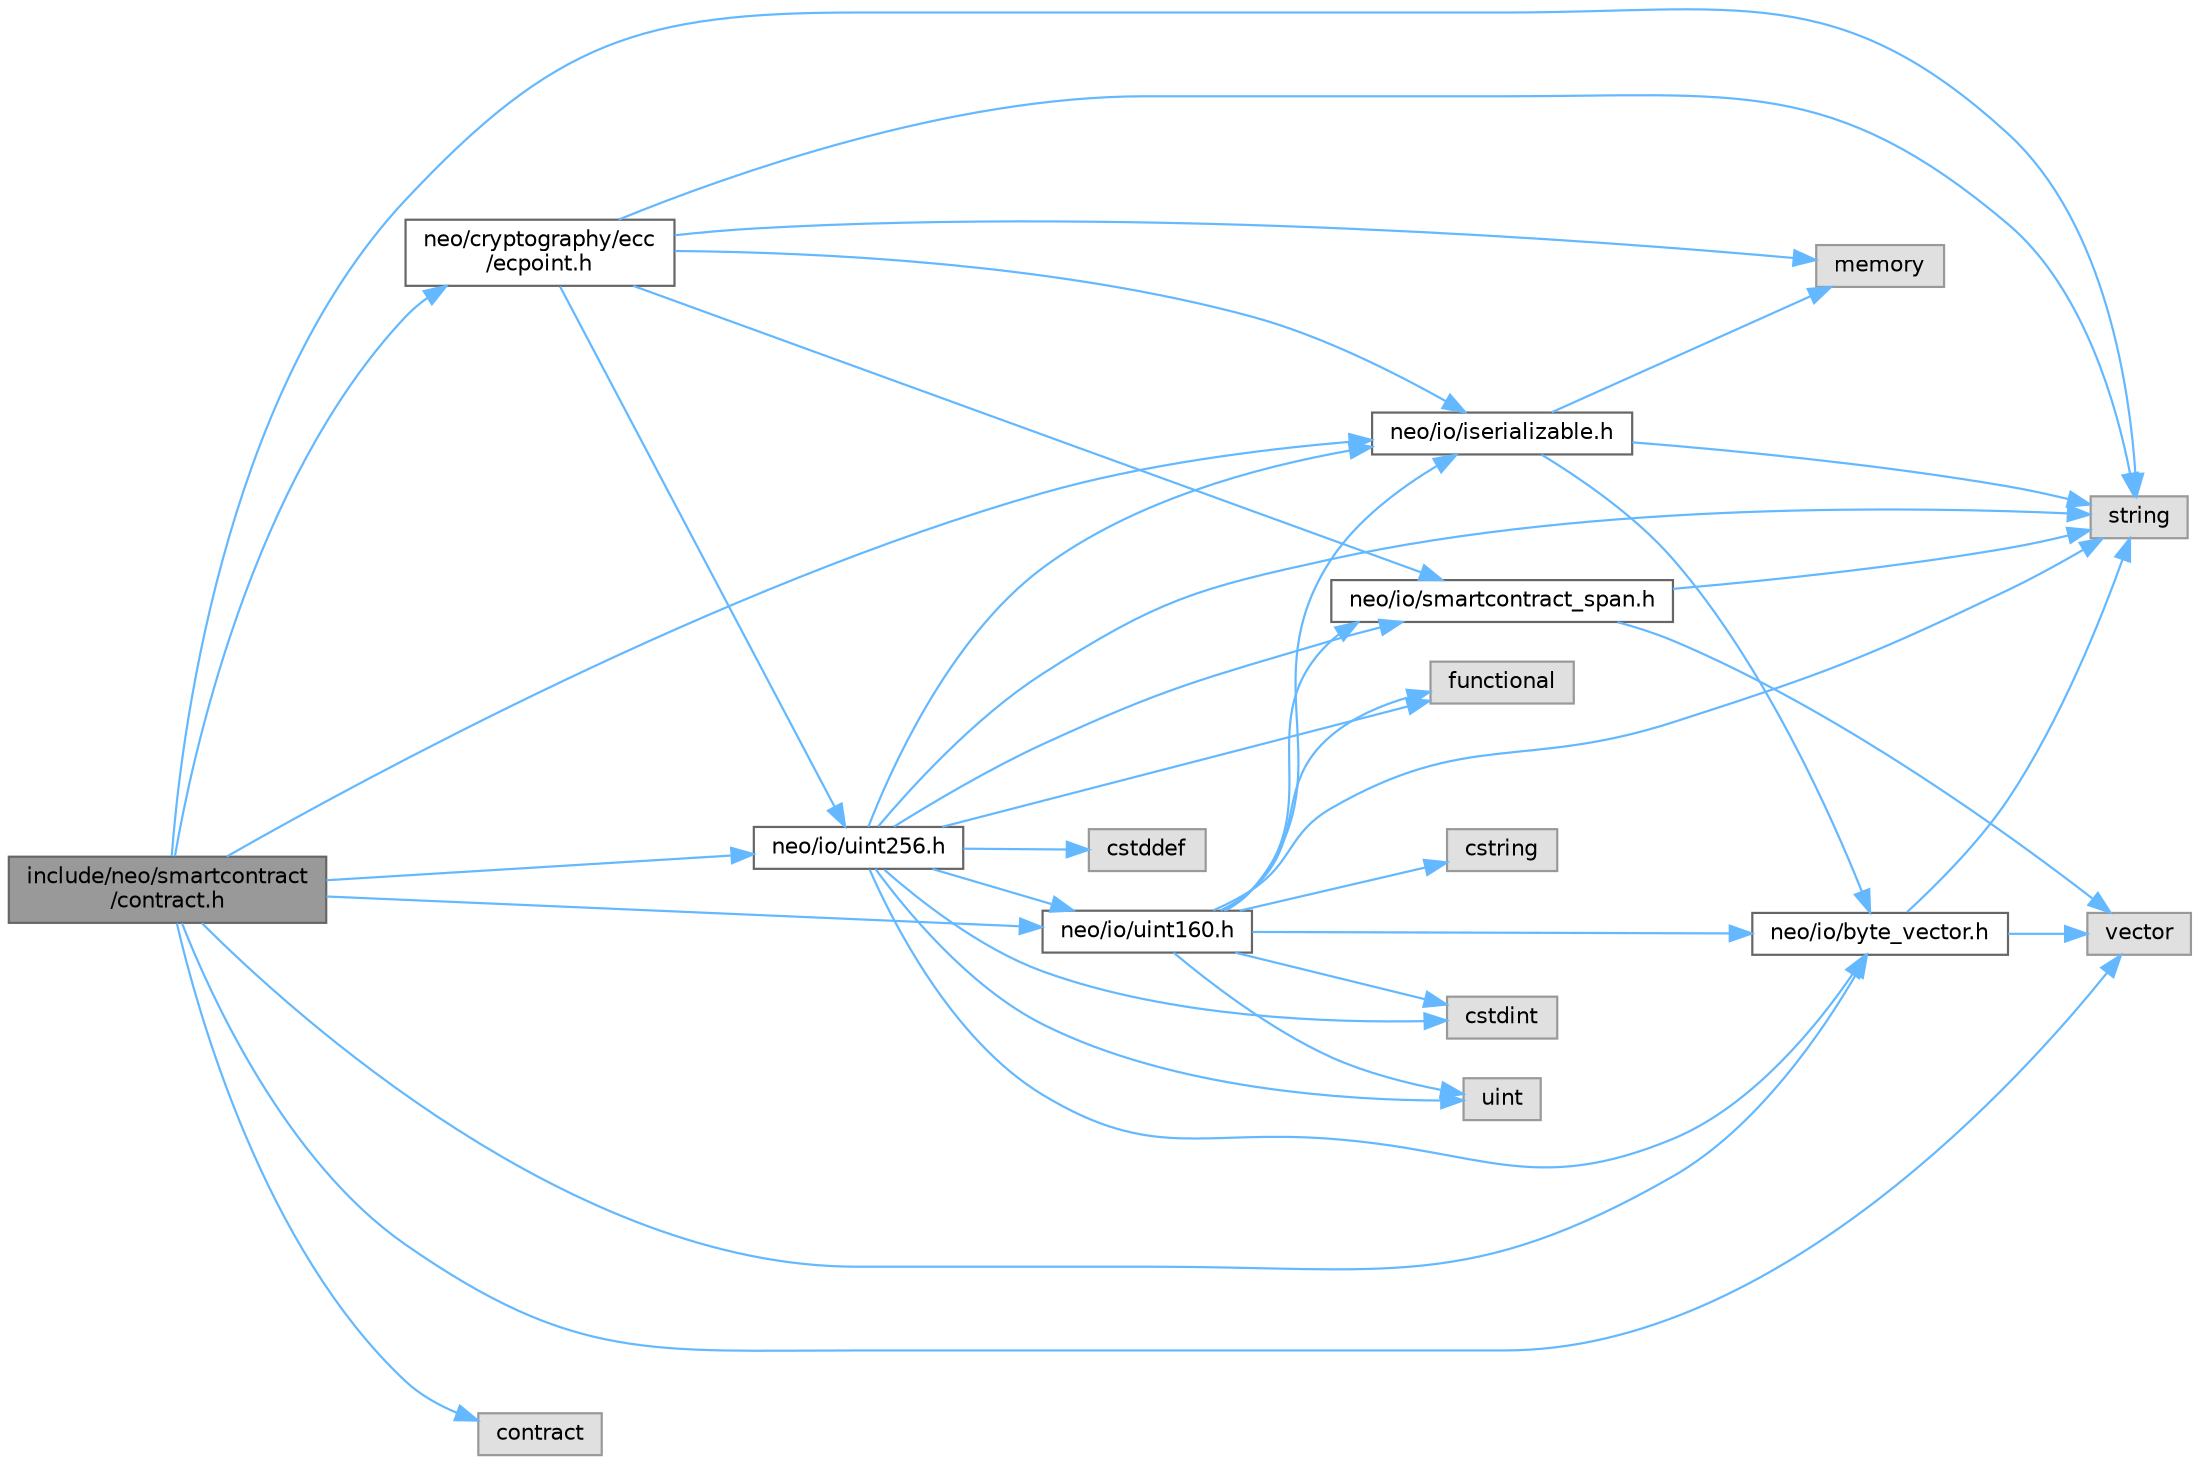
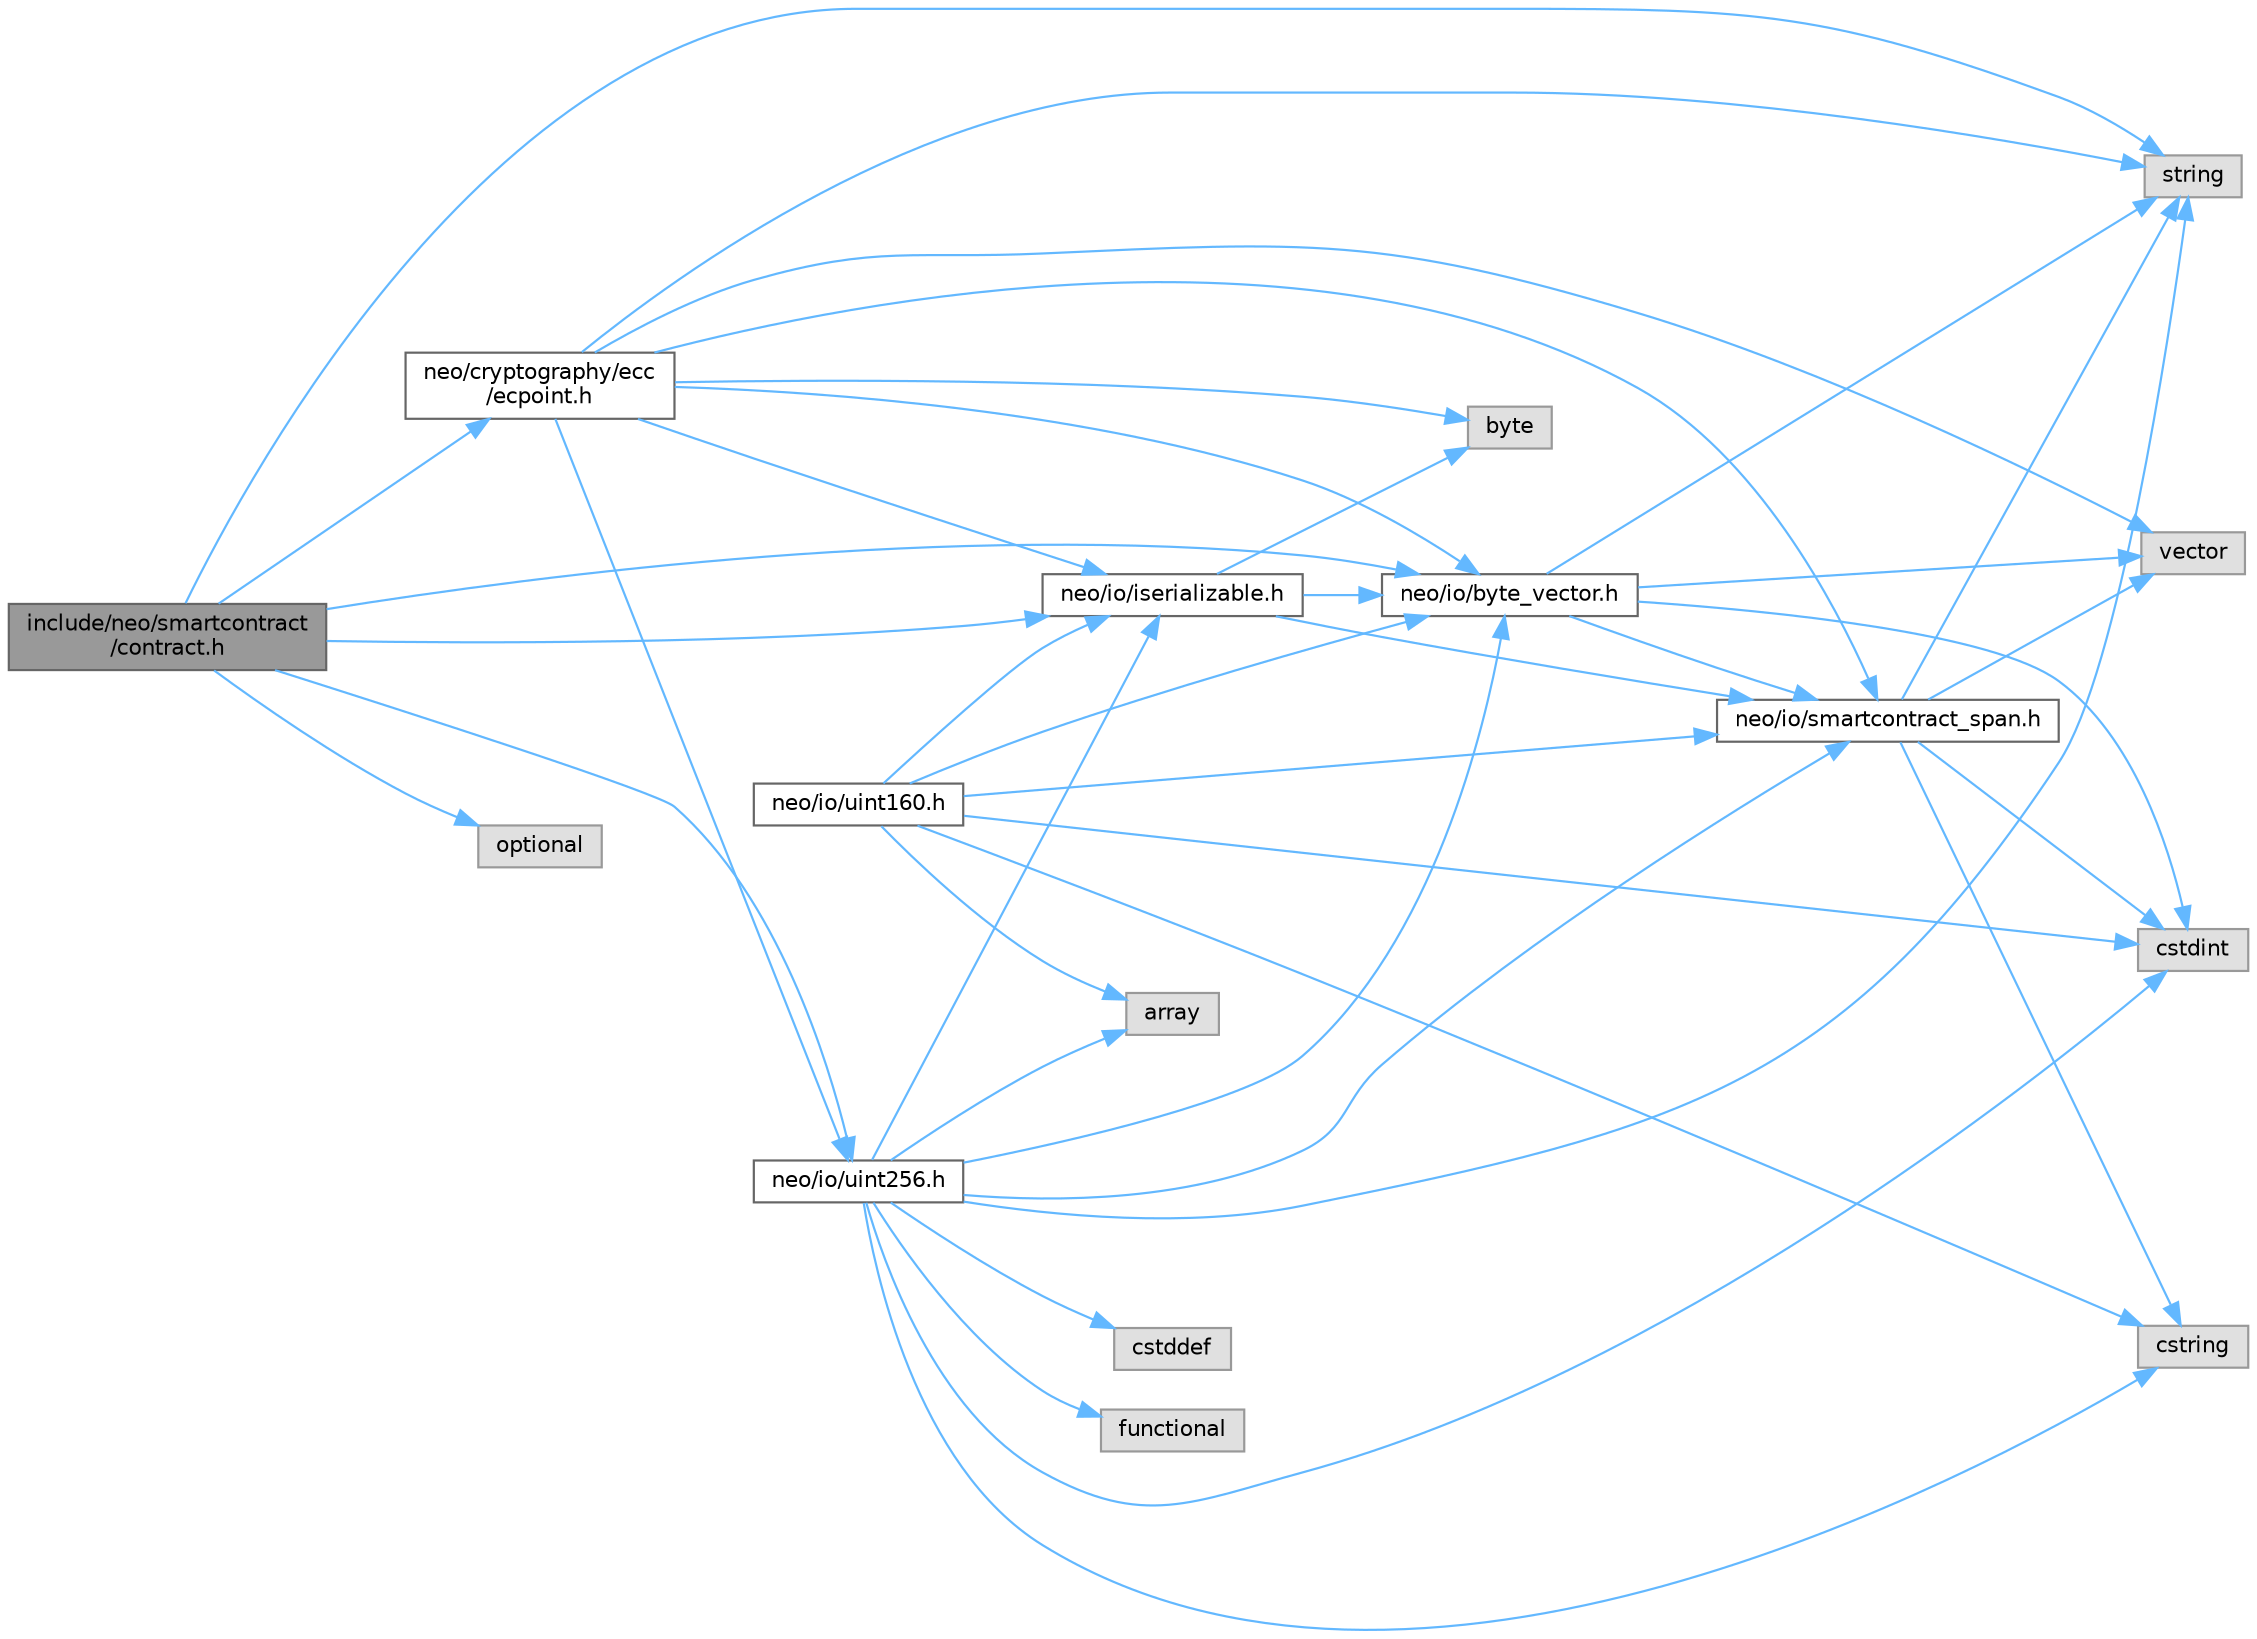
  digraph {
    rankdir=LR
    node [color=grey60 fillcolor="#E0E0E0" fontname=Helvetica fontsize=10 shape=box style=filled]
    edge [color=steelblue1 fontname=Helvetica fontsize=10 labelfontname=Helvetica labelfontsize=10 style=solid]
    n1 [color=gray40 fillcolor=grey60 fontcolor=black height=0.2 label="include/neo/smartcontract\l/contract.h" width=0.4]
    n2 [color=grey40 fillcolor=white height=0.2 label="neo/cryptography/ecc\l/ecpoint.h" width=0.4]
    n3 [height=0.2 label=string width=0.4]
    n4 [height=0.2 label=vector width=0.4]
    n5 [color=grey40 fillcolor=white height=0.2 label="neo/io/byte_vector.h" width=0.4]
    n6 [color=grey40 fillcolor=white height=0.2 label="neo/io/iserializable.h" width=0.4]
    n7 [color=grey40 fillcolor=white height=0.2 label="neo/io/uint256.h" width=0.4]
    n8 [color=grey40 fillcolor=white height=0.2 label="neo/io/uint160.h" width=0.4]
-   n9 [height=0.2 label=contract width=0.4]
+   n9 [height=0.2 label=optional width=0.4]
    n10 [color=grey40 fillcolor=white height=0.2 label="neo/io/smartcontract_span.h" width=0.4]
-   n11 [height=0.2 label=memory width=0.4]
+   n11 [height=0.2 label=byte width=0.4]
    n12 [height=0.2 label=cstdint width=0.4]
    n13 [height=0.2 label=cstring width=0.4]
-   n14 [height=0.2 label=uint width=0.4]
+   n14 [height=0.2 label=array width=0.4]
    n15 [height=0.2 label=cstddef width=0.4]
    n16 [height=0.2 label=functional width=0.4]
    n1 -> n2
    n1 -> n3
-   n1 -> n4
+   n2 -> n4
    n1 -> n5
    n1 -> n6
    n1 -> n7
-   n1 -> n8
    n1 -> n9
    n2 -> n3
+   n2 -> n5
    n2 -> n6
    n2 -> n7
    n2 -> n10
    n2 -> n11
    n5 -> n3
    n5 -> n4
+   n5 -> n10
+   n5 -> n12
    n6 -> n5
-   n6 -> n3
+   n6 -> n10
    n6 -> n11
    n7 -> n3
    n7 -> n5
    n7 -> n6
    n7 -> n10
    n7 -> n12
-   n7 -> n8
+   n7 -> n13
    n7 -> n14
    n7 -> n15
    n7 -> n16
-   n8 -> n3
    n8 -> n5
    n8 -> n6
    n8 -> n10
    n8 -> n12
    n8 -> n13
    n8 -> n14
-   n8 -> n16
    n10 -> n3
    n10 -> n4
+   n10 -> n12
+   n10 -> n13
  }
